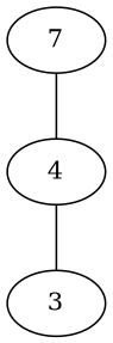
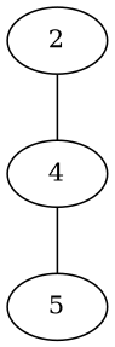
  graph {
    n1 [label=4]
-   2 [label=7]
-   5 [label=3]
+   2
+   5
    n1 -- 5
    2 -- n1
  }
